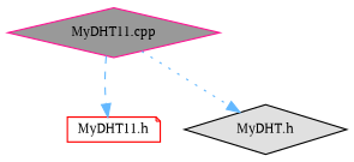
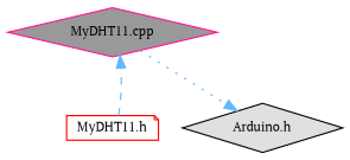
  digraph {
    fontname="PT Serif"
    node [fontname="PT Serif" fontsize=10 shape=diamond style=filled]
    edge [color=steelblue1 fontname="PT Serif" fontsize=10 labelfontname=Helvetica labelfontsize=10]
    n1 [color=deeppink fillcolor=grey60 fontcolor=black height=0.2 label="MyDHT11.cpp" width=0.4]
    n2 [color=red fillcolor=white height=0.2 label="MyDHT11.h" shape=note width=0.4]
-   n3 [color=black fillcolor="#E0E0E0" height=0.2 label="MyDHT.h" width=0.4]
-   n1 -> n2 [style=dashed]
+   n3 [color=black fillcolor="#E0E0E0" height=0.2 label="Arduino.h" width=0.4]
+   n2 -> n1 [style=dashed]
    n1 -> n3 [style=dotted]
  }
